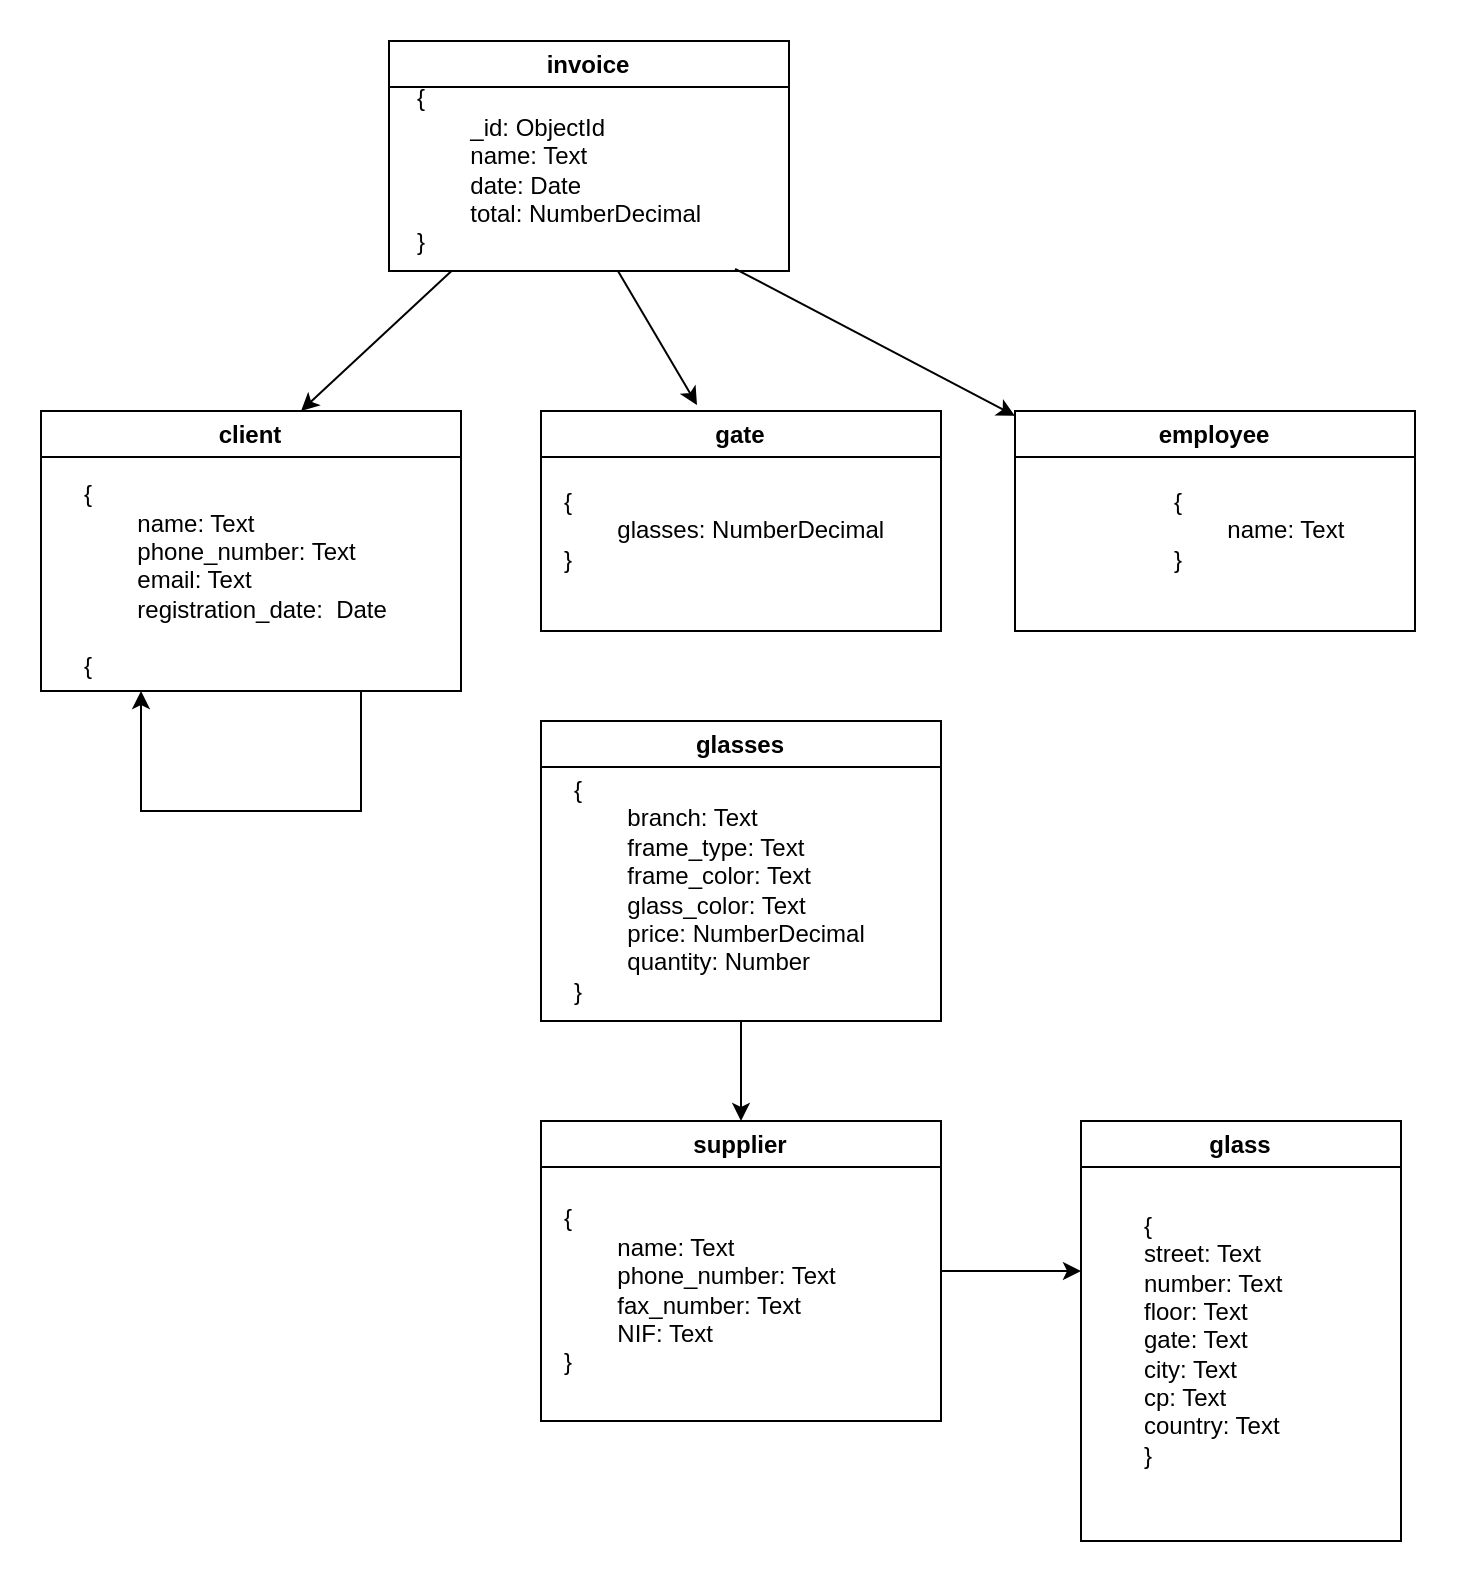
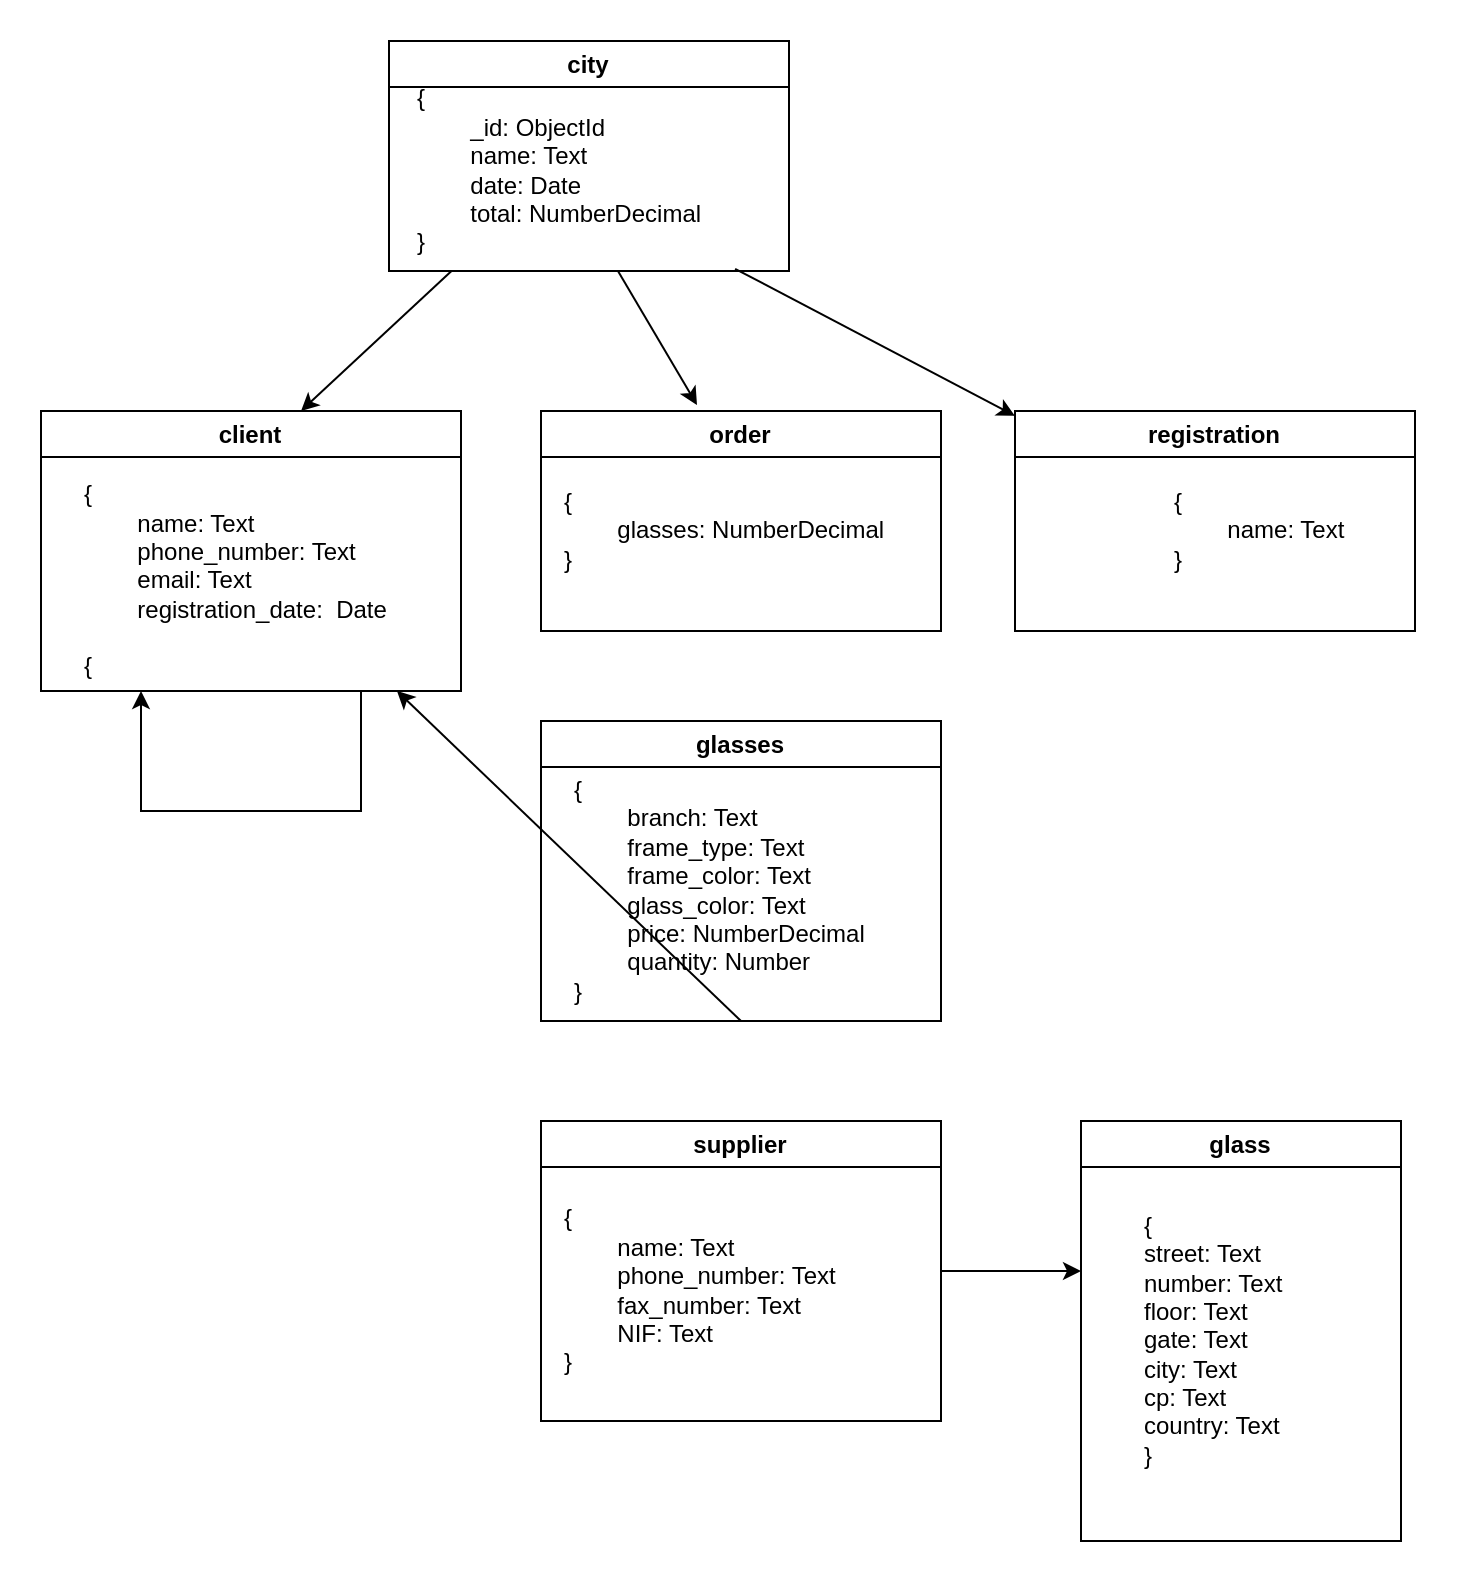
  <mxCell id="0" />
  <mxCell id="1" parent="0" />
- <mxCell id="2" value="invoice" style="swimlane;startSize=23;" parent="1" vertex="1"><mxGeometry x="194" y="20" width="200" height="115" as="geometry" /></mxCell>
+ <mxCell id="2" value="city" style="swimlane;startSize=23;" parent="1" vertex="1"><mxGeometry x="194" y="20" width="200" height="115" as="geometry" /></mxCell>
  <mxCell id="3" value="&lt;div align=&quot;left&quot;&gt;{&lt;/div&gt;&lt;div align=&quot;left&quot;&gt;&lt;span style=&quot;white-space: pre;&quot;&gt;&#09;&lt;/span&gt;_id: ObjectId&lt;/div&gt;&lt;div align=&quot;left&quot;&gt;&lt;span style=&quot;white-space: pre;&quot;&gt;&#09;&lt;/span&gt;name: Text&lt;br&gt;&lt;/div&gt;&lt;div align=&quot;left&quot;&gt;&lt;span style=&quot;white-space: pre;&quot;&gt;&#09;&lt;/span&gt;date: Date&lt;/div&gt;&lt;div align=&quot;left&quot;&gt;&lt;span style=&quot;white-space: pre;&quot;&gt;&#09;total: NumberDecimal&lt;/span&gt;&lt;/div&gt;&lt;div align=&quot;left&quot;&gt;}&lt;br&gt;&lt;/div&gt;" style="text;html=1;align=center;verticalAlign=middle;resizable=0;points=[];autosize=1;strokeColor=none;fillColor=none;" parent="2" vertex="1"><mxGeometry y="15" width="170" height="100" as="geometry" /></mxCell>
  <mxCell id="4" value="client" style="swimlane;" parent="1" vertex="1"><mxGeometry x="20" y="205" width="210" height="140" as="geometry" /></mxCell>
  <mxCell id="5" value="glasses" style="swimlane;startSize=23;" parent="1" vertex="1"><mxGeometry x="270" y="360" width="200" height="150" as="geometry" /></mxCell>
  <mxCell id="6" value="&lt;div&gt;{&lt;/div&gt;&lt;div&gt;&lt;span style=&quot;white-space: pre;&quot;&gt;&lt;span style=&quot;white-space: pre;&quot;&gt;&#09;&lt;/span&gt;&lt;/span&gt;branch: Text&lt;/div&gt;&lt;div&gt;&lt;span style=&quot;white-space: pre;&quot;&gt;&#09;&lt;/span&gt;frame_type: Text&lt;/div&gt;&lt;div&gt;&lt;span style=&quot;white-space: pre;&quot;&gt;&#09;&lt;/span&gt;frame_color: Text&lt;/div&gt;&lt;div&gt;&lt;span style=&quot;white-space: pre;&quot;&gt;&#09;&lt;/span&gt;glass_color: Text&lt;/div&gt;&lt;div&gt;&lt;span style=&quot;white-space: pre;&quot;&gt;&#09;&lt;/span&gt;price: NumberDecimal&lt;/div&gt;&lt;div&gt;&lt;span style=&quot;white-space: pre;&quot;&gt;&#09;&lt;/span&gt;quantity: Number&lt;br&gt;&lt;/div&gt;&lt;div&gt;}&lt;br&gt;&lt;/div&gt;" style="text;html=1;align=left;verticalAlign=middle;resizable=0;points=[];autosize=1;strokeColor=none;fillColor=none;" parent="5" vertex="1"><mxGeometry x="15" y="20" width="170" height="130" as="geometry" /></mxCell>
  <mxCell id="7" style="edgeStyle=orthogonalEdgeStyle;rounded=0;orthogonalLoop=1;jettySize=auto;html=1;" parent="1" source="8" edge="1"><mxGeometry relative="1" as="geometry"><mxPoint x="540" y="635" as="targetPoint" /></mxGeometry></mxCell>
  <mxCell id="8" value="supplier" style="swimlane;" parent="1" vertex="1"><mxGeometry x="270" y="560" width="200" height="150" as="geometry" /></mxCell>
  <mxCell id="9" value="&lt;div&gt;{&lt;/div&gt;&lt;div&gt;&lt;span style=&quot;white-space: pre;&quot;&gt;&#09;&lt;/span&gt;name: Text&lt;/div&gt;&lt;div&gt;&lt;span style=&quot;white-space: pre;&quot;&gt;&#09;&lt;/span&gt;phone_number: Text&lt;/div&gt;&lt;div&gt;&lt;span style=&quot;white-space: pre;&quot;&gt;&#09;&lt;/span&gt;fax_number: Text&lt;/div&gt;&lt;div&gt;&lt;span style=&quot;white-space: pre;&quot;&gt;&#09;&lt;/span&gt;NIF: Text&lt;/div&gt;&lt;div&gt;}&lt;br&gt;&lt;/div&gt;" style="text;html=1;align=left;verticalAlign=middle;resizable=0;points=[];autosize=1;strokeColor=none;fillColor=none;" parent="8" vertex="1"><mxGeometry x="10" y="35" width="160" height="100" as="geometry" /></mxCell>
- <mxCell id="10" value="employee" style="swimlane;" parent="1" vertex="1"><mxGeometry x="507" y="205" width="200" height="110" as="geometry" /></mxCell>
+ <mxCell id="10" value="registration" style="swimlane;" parent="1" vertex="1"><mxGeometry x="507" y="205" width="200" height="110" as="geometry" /></mxCell>
  <mxCell id="11" value="&lt;div&gt;{&lt;/div&gt;&lt;div&gt;&lt;span style=&quot;white-space: pre;&quot;&gt;&#09;&lt;/span&gt;name: Text&lt;/div&gt;&lt;div&gt;}&lt;br&gt;&lt;/div&gt;" style="text;html=1;align=left;verticalAlign=middle;resizable=0;points=[];autosize=1;strokeColor=none;fillColor=none;" parent="10" vertex="1"><mxGeometry x="78" y="30" width="110" height="60" as="geometry" /></mxCell>
  <mxCell id="12" value="" style="endArrow=classic;html=1;rounded=0;entryX=0.39;entryY=-0.027;entryDx=0;entryDy=0;entryPerimeter=0;" parent="1" source="3" target="18" edge="1"><mxGeometry width="50" height="50" relative="1" as="geometry"><mxPoint x="340" y="385" as="sourcePoint" /><mxPoint x="360" y="205" as="targetPoint" /></mxGeometry></mxCell>
  <mxCell id="13" value="" style="endArrow=classic;html=1;rounded=0;entryX=0.5;entryY=0;entryDx=0;entryDy=0;" parent="1" source="3" edge="1"><mxGeometry width="50" height="50" relative="1" as="geometry"><mxPoint x="100" y="130" as="sourcePoint" /><mxPoint x="150" y="205" as="targetPoint" /></mxGeometry></mxCell>
  <mxCell id="14" value="" style="endArrow=classic;html=1;rounded=0;exitX=1.018;exitY=0.989;exitDx=0;exitDy=0;exitPerimeter=0;" parent="1" source="3" target="10" edge="1"><mxGeometry width="50" height="50" relative="1" as="geometry"><mxPoint x="340" y="385" as="sourcePoint" /><mxPoint x="390" y="335" as="targetPoint" /></mxGeometry></mxCell>
- <mxCell id="15" value="" style="endArrow=classic;html=1;rounded=0;entryX=0.5;entryY=0;entryDx=0;entryDy=0;exitX=0.5;exitY=1;exitDx=0;exitDy=0;" parent="1" source="5" target="8" edge="1"><mxGeometry width="50" height="50" relative="1" as="geometry"><mxPoint x="340" y="385" as="sourcePoint" /><mxPoint x="390" y="335" as="targetPoint" /></mxGeometry></mxCell>
+ <mxCell id="15" value="" style="endArrow=classic;html=1;rounded=0;exitX=0.5;exitY=1;exitDx=0;exitDy=0;" parent="1" source="5" target="4" edge="1"><mxGeometry width="50" height="50" relative="1" as="geometry"><mxPoint x="340" y="385" as="sourcePoint" /><mxPoint x="390" y="335" as="targetPoint" /></mxGeometry></mxCell>
  <mxCell id="16" value="" style="endArrow=classic;html=1;rounded=0;" parent="1" edge="1"><mxGeometry width="50" height="50" relative="1" as="geometry"><mxPoint x="180" y="345" as="sourcePoint" /><mxPoint x="70" y="345" as="targetPoint" /><Array as="points"><mxPoint x="180" y="405" /><mxPoint x="120" y="405" /><mxPoint x="70" y="405" /></Array></mxGeometry></mxCell>
  <mxCell id="17" value="&lt;div&gt;{&lt;/div&gt;&lt;div&gt;&lt;span style=&quot;white-space: pre;&quot;&gt;&#09;name: Text&lt;/span&gt;&lt;/div&gt;&lt;div&gt;&lt;span style=&quot;white-space: pre;&quot;&gt;&#09;&lt;/span&gt;phone_number: Text&lt;/div&gt;&lt;div&gt;&lt;span style=&quot;white-space: pre;&quot;&gt;&#09;&lt;/span&gt;email: Text&lt;/div&gt;&lt;div&gt;&lt;span style=&quot;white-space: pre;&quot;&gt;&#09;&lt;/span&gt;registration_date:&amp;nbsp; Date&lt;/div&gt;&lt;div&gt;&lt;br&gt;&lt;/div&gt;&lt;div&gt;{&lt;br&gt;&lt;/div&gt;" style="text;html=1;align=left;verticalAlign=middle;resizable=0;points=[];autosize=1;strokeColor=none;fillColor=none;" parent="1" vertex="1"><mxGeometry x="40" y="235" width="180" height="110" as="geometry" /></mxCell>
- <mxCell id="18" value="gate" style="swimlane;" parent="1" vertex="1"><mxGeometry x="270" y="205" width="200" height="110" as="geometry" /></mxCell>
+ <mxCell id="18" value="order" style="swimlane;" parent="1" vertex="1"><mxGeometry x="270" y="205" width="200" height="110" as="geometry" /></mxCell>
  <mxCell id="19" value="&lt;div&gt;{&lt;/div&gt;&lt;div&gt;&lt;span style=&quot;white-space: pre;&quot;&gt;&#09;&lt;/span&gt;glasses: NumberDecimal&lt;/div&gt;&lt;div&gt;}&lt;br&gt;&lt;/div&gt;" style="text;html=1;align=left;verticalAlign=middle;resizable=0;points=[];autosize=1;strokeColor=none;fillColor=none;" parent="18" vertex="1"><mxGeometry x="10" y="30" width="190" height="60" as="geometry" /></mxCell>
  <mxCell id="20" value="glass" style="swimlane;" parent="1" vertex="1"><mxGeometry x="540" y="560" width="160" height="210" as="geometry" /></mxCell>
  <mxCell id="21" value="&lt;div&gt;{&lt;/div&gt;&lt;div&gt;&lt;span style=&quot;&quot;&gt;street&lt;/span&gt;: Text&lt;/div&gt;&lt;div&gt;number: Text&lt;/div&gt;&lt;div&gt;floor: Text&lt;/div&gt;&lt;div&gt;gate: Text&lt;/div&gt;&lt;div&gt;city: Text&lt;br&gt;&lt;/div&gt;&lt;div&gt;cp: Text&lt;/div&gt;&lt;div&gt;country: Text&lt;br&gt;&lt;/div&gt;&lt;div&gt;}&lt;br&gt;&lt;/div&gt;" style="text;html=1;align=left;verticalAlign=middle;resizable=0;points=[];autosize=1;strokeColor=none;fillColor=none;" parent="20" vertex="1"><mxGeometry x="30" y="40" width="90" height="140" as="geometry" /></mxCell>
